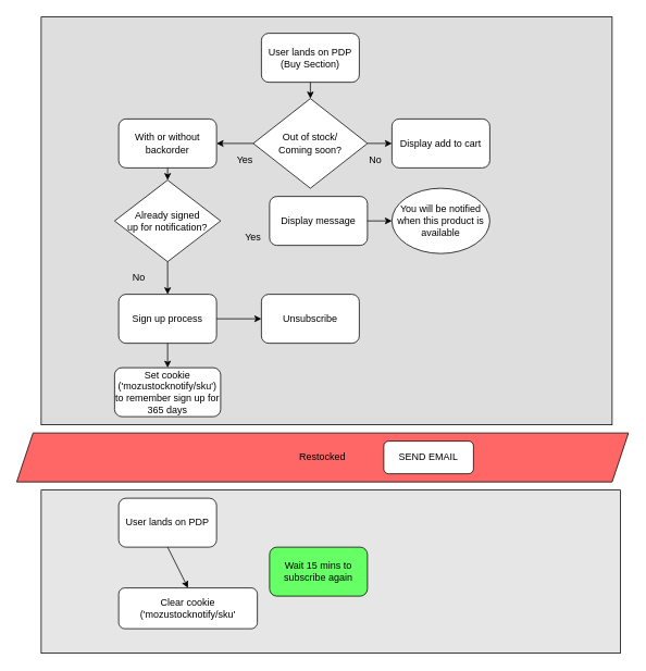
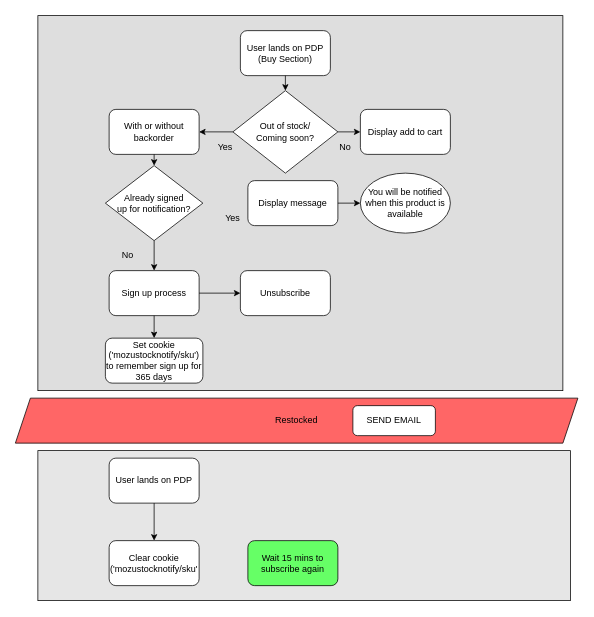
  <mxCell id="0" />
  <mxCell id="1" parent="0" />
  <mxCell id="2" value="" style="rounded=0;whiteSpace=wrap;html=1;fillColor=#E6E6E6;" parent="1" vertex="1"><mxGeometry x="50" y="600" width="710" height="200" as="geometry" /></mxCell>
  <mxCell id="3" value="" style="rounded=0;whiteSpace=wrap;html=1;fillColor=#DEDEDE;" parent="1" vertex="1"><mxGeometry x="50" y="20" width="700" height="500" as="geometry" /></mxCell>
  <mxCell id="4" value="User lands on PDP&lt;br&gt;(Buy Section)" style="rounded=1;whiteSpace=wrap;html=1;" parent="1" vertex="1"><mxGeometry x="320" y="40" width="120" height="60" as="geometry" /></mxCell>
  <mxCell id="5" value="Out of stock/&lt;br&gt;Coming soon?" style="rhombus;whiteSpace=wrap;html=1;" parent="1" vertex="1"><mxGeometry x="310" y="120" width="140" height="110" as="geometry" /></mxCell>
  <mxCell id="6" value="With or without backorder" style="rounded=1;whiteSpace=wrap;html=1;" parent="1" vertex="1"><mxGeometry x="145" y="145" width="120" height="60" as="geometry" /></mxCell>
  <mxCell id="7" value="Display add to cart" style="rounded=1;whiteSpace=wrap;html=1;" parent="1" vertex="1"><mxGeometry x="480" y="145" width="120" height="60" as="geometry" /></mxCell>
  <mxCell id="8" value="Already signed &lt;br&gt;up for notification?" style="rhombus;whiteSpace=wrap;html=1;" parent="1" vertex="1"><mxGeometry x="140" y="220" width="130" height="100" as="geometry" /></mxCell>
  <mxCell id="9" value="Display message" style="rounded=1;whiteSpace=wrap;html=1;" parent="1" vertex="1"><mxGeometry x="330" y="240" width="120" height="60" as="geometry" /></mxCell>
  <mxCell id="10" value="You will be notified when this product is available" style="ellipse;whiteSpace=wrap;html=1;" parent="1" vertex="1"><mxGeometry x="480" y="230" width="120" height="80" as="geometry" /></mxCell>
  <mxCell id="11" value="Sign up process" style="rounded=1;whiteSpace=wrap;html=1;" parent="1" vertex="1"><mxGeometry x="145" y="360" width="120" height="60" as="geometry" /></mxCell>
  <mxCell id="12" value="Set cookie ('mozustocknotify/sku') to remember sign up for 365 days" style="rounded=1;whiteSpace=wrap;html=1;" parent="1" vertex="1"><mxGeometry x="140" y="450" width="130" height="60" as="geometry" /></mxCell>
  <mxCell id="13" value="Restocked" style="shape=parallelogram;perimeter=parallelogramPerimeter;whiteSpace=wrap;html=1;fixedSize=1;fillColor=#FF6666;" parent="1" vertex="1"><mxGeometry x="20" y="530" width="750" height="60" as="geometry" /></mxCell>
  <mxCell id="14" value="User lands on PDP" style="rounded=1;whiteSpace=wrap;html=1;" parent="1" vertex="1"><mxGeometry x="145" y="610" width="120" height="60" as="geometry" /></mxCell>
- <mxCell id="15" value="Clear cookie ('mozustocknotify/sku'" style="rounded=1;whiteSpace=wrap;html=1;fillColor=#FFFFFF;" parent="1" vertex="1"><mxGeometry x="145" y="720" width="170" height="50" as="geometry" /></mxCell>
+ <mxCell id="15" value="Clear cookie ('mozustocknotify/sku'" style="rounded=1;whiteSpace=wrap;html=1;fillColor=#FFFFFF;" parent="1" vertex="1"><mxGeometry x="145" y="720" width="120" height="60" as="geometry" /></mxCell>
  <mxCell id="16" value="Unsubscribe" style="rounded=1;whiteSpace=wrap;html=1;fillColor=#FFFFFF;" parent="1" vertex="1"><mxGeometry x="320" y="360" width="120" height="60" as="geometry" /></mxCell>
  <mxCell id="17" value="" style="endArrow=classic;html=1;entryX=0.5;entryY=0;entryDx=0;entryDy=0;" parent="1" source="4" target="5" edge="1"><mxGeometry width="50" height="50" relative="1" as="geometry"><mxPoint x="380" y="510" as="sourcePoint" /><mxPoint x="430" y="460" as="targetPoint" /></mxGeometry></mxCell>
  <mxCell id="18" value="" style="endArrow=classic;html=1;exitX=0;exitY=0.5;exitDx=0;exitDy=0;entryX=1;entryY=0.5;entryDx=0;entryDy=0;" parent="1" source="5" target="6" edge="1"><mxGeometry width="50" height="50" relative="1" as="geometry"><mxPoint x="310" y="250" as="sourcePoint" /><mxPoint x="360" y="200" as="targetPoint" /></mxGeometry></mxCell>
  <mxCell id="19" value="" style="endArrow=classic;html=1;exitX=1;exitY=0.5;exitDx=0;exitDy=0;entryX=0;entryY=0.5;entryDx=0;entryDy=0;" parent="1" source="5" target="7" edge="1"><mxGeometry width="50" height="50" relative="1" as="geometry"><mxPoint x="480" y="150" as="sourcePoint" /><mxPoint x="530" y="100" as="targetPoint" /></mxGeometry></mxCell>
  <mxCell id="20" value="" style="endArrow=classic;html=1;entryX=0.5;entryY=0;entryDx=0;entryDy=0;exitX=0.5;exitY=1;exitDx=0;exitDy=0;" parent="1" source="6" target="8" edge="1"><mxGeometry width="50" height="50" relative="1" as="geometry"><mxPoint x="240" y="230" as="sourcePoint" /><mxPoint x="280" y="190" as="targetPoint" /></mxGeometry></mxCell>
  <mxCell id="21" value="" style="endArrow=classic;html=1;entryX=0.5;entryY=0;entryDx=0;entryDy=0;exitX=0.5;exitY=1;exitDx=0;exitDy=0;" parent="1" source="8" target="11" edge="1"><mxGeometry width="50" height="50" relative="1" as="geometry"><mxPoint x="230" y="360" as="sourcePoint" /><mxPoint x="280" y="310" as="targetPoint" /></mxGeometry></mxCell>
  <mxCell id="22" value="" style="endArrow=classic;html=1;exitX=1;exitY=0.5;exitDx=0;exitDy=0;entryX=0;entryY=0.5;entryDx=0;entryDy=0;" parent="1" source="9" target="10" edge="1"><mxGeometry width="50" height="50" relative="1" as="geometry"><mxPoint x="500" y="380" as="sourcePoint" /><mxPoint x="550" y="330" as="targetPoint" /></mxGeometry></mxCell>
  <mxCell id="23" value="" style="endArrow=classic;html=1;exitX=0.5;exitY=1;exitDx=0;exitDy=0;" parent="1" source="11" target="12" edge="1"><mxGeometry width="50" height="50" relative="1" as="geometry"><mxPoint x="200" y="460" as="sourcePoint" /><mxPoint x="205" y="446" as="targetPoint" /></mxGeometry></mxCell>
  <mxCell id="24" value="" style="endArrow=classic;html=1;entryX=0;entryY=0.5;entryDx=0;entryDy=0;" parent="1" source="11" target="16" edge="1"><mxGeometry width="50" height="50" relative="1" as="geometry"><mxPoint x="400" y="470" as="sourcePoint" /><mxPoint x="450" y="420" as="targetPoint" /></mxGeometry></mxCell>
  <mxCell id="25" value="" style="endArrow=classic;html=1;exitX=0.5;exitY=1;exitDx=0;exitDy=0;entryX=0.5;entryY=0;entryDx=0;entryDy=0;" parent="1" source="14" target="15" edge="1"><mxGeometry width="50" height="50" relative="1" as="geometry"><mxPoint x="200" y="720" as="sourcePoint" /><mxPoint x="250" y="670" as="targetPoint" /></mxGeometry></mxCell>
- <mxCell id="26" value="Wait 15 mins to subscribe again" style="rounded=1;whiteSpace=wrap;html=1;fillColor=#66FF66;" parent="1" vertex="1"><mxGeometry x="330" y="670" width="120" height="60" as="geometry" /></mxCell>
+ <mxCell id="26" value="Wait 15 mins to subscribe again" style="rounded=1;whiteSpace=wrap;html=1;fillColor=#66FF66;" parent="1" vertex="1"><mxGeometry x="330" y="720" width="120" height="60" as="geometry" /></mxCell>
  <mxCell id="27" value="No" style="text;html=1;strokeColor=none;fillColor=none;align=center;verticalAlign=middle;whiteSpace=wrap;rounded=0;" parent="1" vertex="1"><mxGeometry x="440" y="185" width="40" height="20" as="geometry" /></mxCell>
  <mxCell id="28" value="Yes" style="text;html=1;strokeColor=none;fillColor=none;align=center;verticalAlign=middle;whiteSpace=wrap;rounded=0;" parent="1" vertex="1"><mxGeometry x="280" y="185" width="40" height="20" as="geometry" /></mxCell>
  <mxCell id="29" value="Yes" style="text;html=1;strokeColor=none;fillColor=none;align=center;verticalAlign=middle;whiteSpace=wrap;rounded=0;" parent="1" vertex="1"><mxGeometry x="290" y="280" width="40" height="20" as="geometry" /></mxCell>
  <mxCell id="30" value="No" style="text;html=1;strokeColor=none;fillColor=none;align=center;verticalAlign=middle;whiteSpace=wrap;rounded=0;" parent="1" vertex="1"><mxGeometry x="150" y="330" width="40" height="20" as="geometry" /></mxCell>
  <mxCell id="31" value="SEND EMAIL" style="rounded=1;whiteSpace=wrap;html=1;" vertex="1" parent="1"><mxGeometry x="470" y="540" width="110" height="40" as="geometry" /></mxCell>
